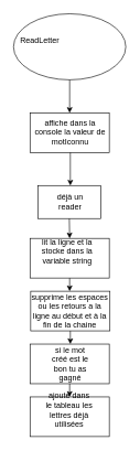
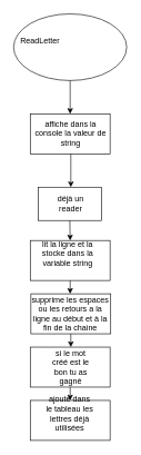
  <mxCell id="0" />
  <mxCell id="1" parent="0" />
  <mxCell id="2" value="" style="ellipse;whiteSpace=wrap;html=1;" parent="1" vertex="1"><mxGeometry x="20" y="20" width="170" height="100" as="geometry" /></mxCell>
  <mxCell id="3" value="ReadLetter" style="text;html=1;align=center;verticalAlign=middle;whiteSpace=wrap;rounded=0;" vertex="1" parent="1"><mxGeometry x="30" y="45" width="60" height="30" as="geometry" /></mxCell>
  <mxCell id="4" value="" style="endArrow=classic;html=1;rounded=0;exitX=0.5;exitY=1;exitDx=0;exitDy=0;" edge="1" parent="1" source="2"><mxGeometry width="50" height="50" relative="1" as="geometry"><mxPoint x="81" y="420" as="sourcePoint" /><mxPoint x="105" y="170" as="targetPoint" /></mxGeometry></mxCell>
  <mxCell id="5" value="" style="rounded=0;whiteSpace=wrap;html=1;" vertex="1" parent="1"><mxGeometry x="45" y="170" width="120" height="60" as="geometry" /></mxCell>
- <mxCell id="6" value="affiche dans la console la valeur de motIconnu" style="text;html=1;align=center;verticalAlign=middle;whiteSpace=wrap;rounded=0;" vertex="1" parent="1"><mxGeometry x="51" y="170" width="110" height="60" as="geometry" /></mxCell>
+ <mxCell id="6" value="affiche dans la console la valeur de string" style="text;html=1;align=center;verticalAlign=middle;whiteSpace=wrap;rounded=0;" vertex="1" parent="1"><mxGeometry x="51" y="170" width="110" height="60" as="geometry" /></mxCell>
  <mxCell id="7" value="" style="endArrow=classic;html=1;rounded=0;exitX=0.5;exitY=1;exitDx=0;exitDy=0;" edge="1" parent="1" source="6"><mxGeometry width="50" height="50" relative="1" as="geometry"><mxPoint x="111" y="370" as="sourcePoint" /><mxPoint x="106" y="280" as="targetPoint" /></mxGeometry></mxCell>
  <mxCell id="8" value="" style="rounded=0;whiteSpace=wrap;html=1;" vertex="1" parent="1"><mxGeometry x="57" y="280" width="95" height="50" as="geometry" /></mxCell>
  <mxCell id="9" value="déjà un reader" style="text;html=1;align=center;verticalAlign=middle;whiteSpace=wrap;rounded=0;" vertex="1" parent="1"><mxGeometry x="76" y="290" width="60" height="30" as="geometry" /></mxCell>
  <mxCell id="10" value="" style="endArrow=classic;html=1;rounded=0;exitX=0.5;exitY=1;exitDx=0;exitDy=0;" edge="1" parent="1" source="8"><mxGeometry width="50" height="50" relative="1" as="geometry"><mxPoint x="191" y="470" as="sourcePoint" /><mxPoint x="105" y="360" as="targetPoint" /></mxGeometry></mxCell>
  <mxCell id="11" value="" style="rounded=0;whiteSpace=wrap;html=1;" vertex="1" parent="1"><mxGeometry x="45" y="360" width="120" height="60" as="geometry" /></mxCell>
  <mxCell id="12" value="lit la ligne et la stocke dans la variable string" style="text;html=1;align=center;verticalAlign=middle;whiteSpace=wrap;rounded=0;" vertex="1" parent="1"><mxGeometry x="58.5" y="365" width="85" height="30" as="geometry" /></mxCell>
  <mxCell id="13" value="" style="endArrow=classic;html=1;rounded=0;exitX=0.5;exitY=1;exitDx=0;exitDy=0;" edge="1" parent="1" source="11"><mxGeometry width="50" height="50" relative="1" as="geometry"><mxPoint x="121" y="500" as="sourcePoint" /><mxPoint x="105" y="440" as="targetPoint" /></mxGeometry></mxCell>
  <mxCell id="14" value="" style="rounded=0;whiteSpace=wrap;html=1;" vertex="1" parent="1"><mxGeometry x="46" y="440" width="120" height="60" as="geometry" /></mxCell>
  <mxCell id="15" value="supprime les espaces ou les retours a la ligne au début et à la fin de la chaine" style="text;html=1;align=center;verticalAlign=middle;whiteSpace=wrap;rounded=0;" vertex="1" parent="1"><mxGeometry x="45" y="455" width="121" height="30" as="geometry" /></mxCell>
  <mxCell id="16" value="" style="endArrow=classic;html=1;rounded=0;exitX=0.5;exitY=1;exitDx=0;exitDy=0;" edge="1" parent="1" source="14"><mxGeometry width="50" height="50" relative="1" as="geometry"><mxPoint x="121" y="600" as="sourcePoint" /><mxPoint x="106" y="520" as="targetPoint" /></mxGeometry></mxCell>
  <mxCell id="17" value="" style="rounded=0;whiteSpace=wrap;html=1;" vertex="1" parent="1"><mxGeometry x="45" y="520" width="120" height="60" as="geometry" /></mxCell>
  <mxCell id="18" value="si le mot créé est le bon tu as gagné " style="text;html=1;align=center;verticalAlign=middle;whiteSpace=wrap;rounded=0;" vertex="1" parent="1"><mxGeometry x="76" y="535" width="60" height="30" as="geometry" /></mxCell>
  <mxCell id="19" value="" style="endArrow=classic;html=1;rounded=0;exitX=0.5;exitY=1;exitDx=0;exitDy=0;" edge="1" parent="1" source="17"><mxGeometry width="50" height="50" relative="1" as="geometry"><mxPoint x="121" y="700" as="sourcePoint" /><mxPoint x="105" y="600" as="targetPoint" /></mxGeometry></mxCell>
  <mxCell id="20" value="" style="rounded=0;whiteSpace=wrap;html=1;" vertex="1" parent="1"><mxGeometry x="45" y="600" width="120" height="60" as="geometry" /></mxCell>
  <mxCell id="21" value="ajoute dans le tableau les lettres déjà utilisées" style="text;html=1;align=center;verticalAlign=middle;whiteSpace=wrap;rounded=0;" vertex="1" parent="1"><mxGeometry x="67" y="605" width="75" height="30" as="geometry" /></mxCell>
